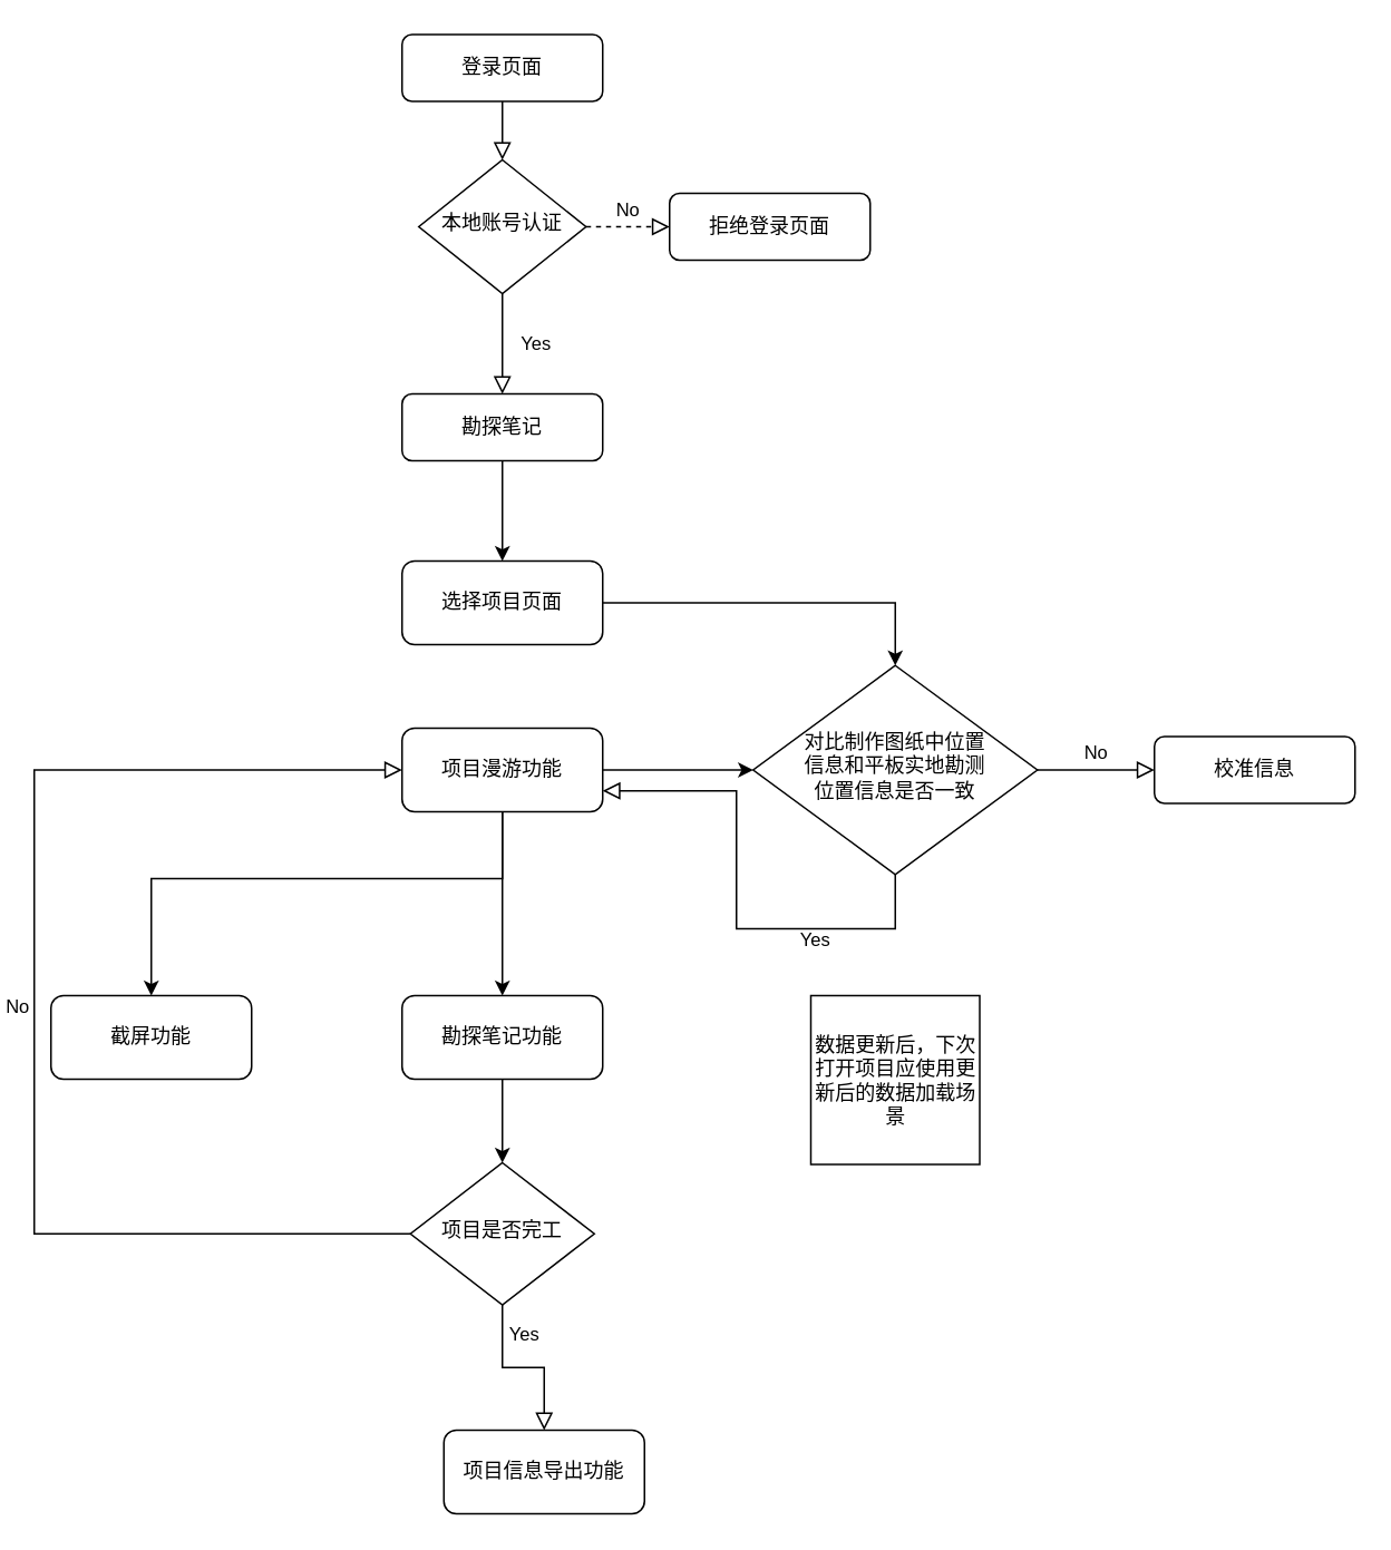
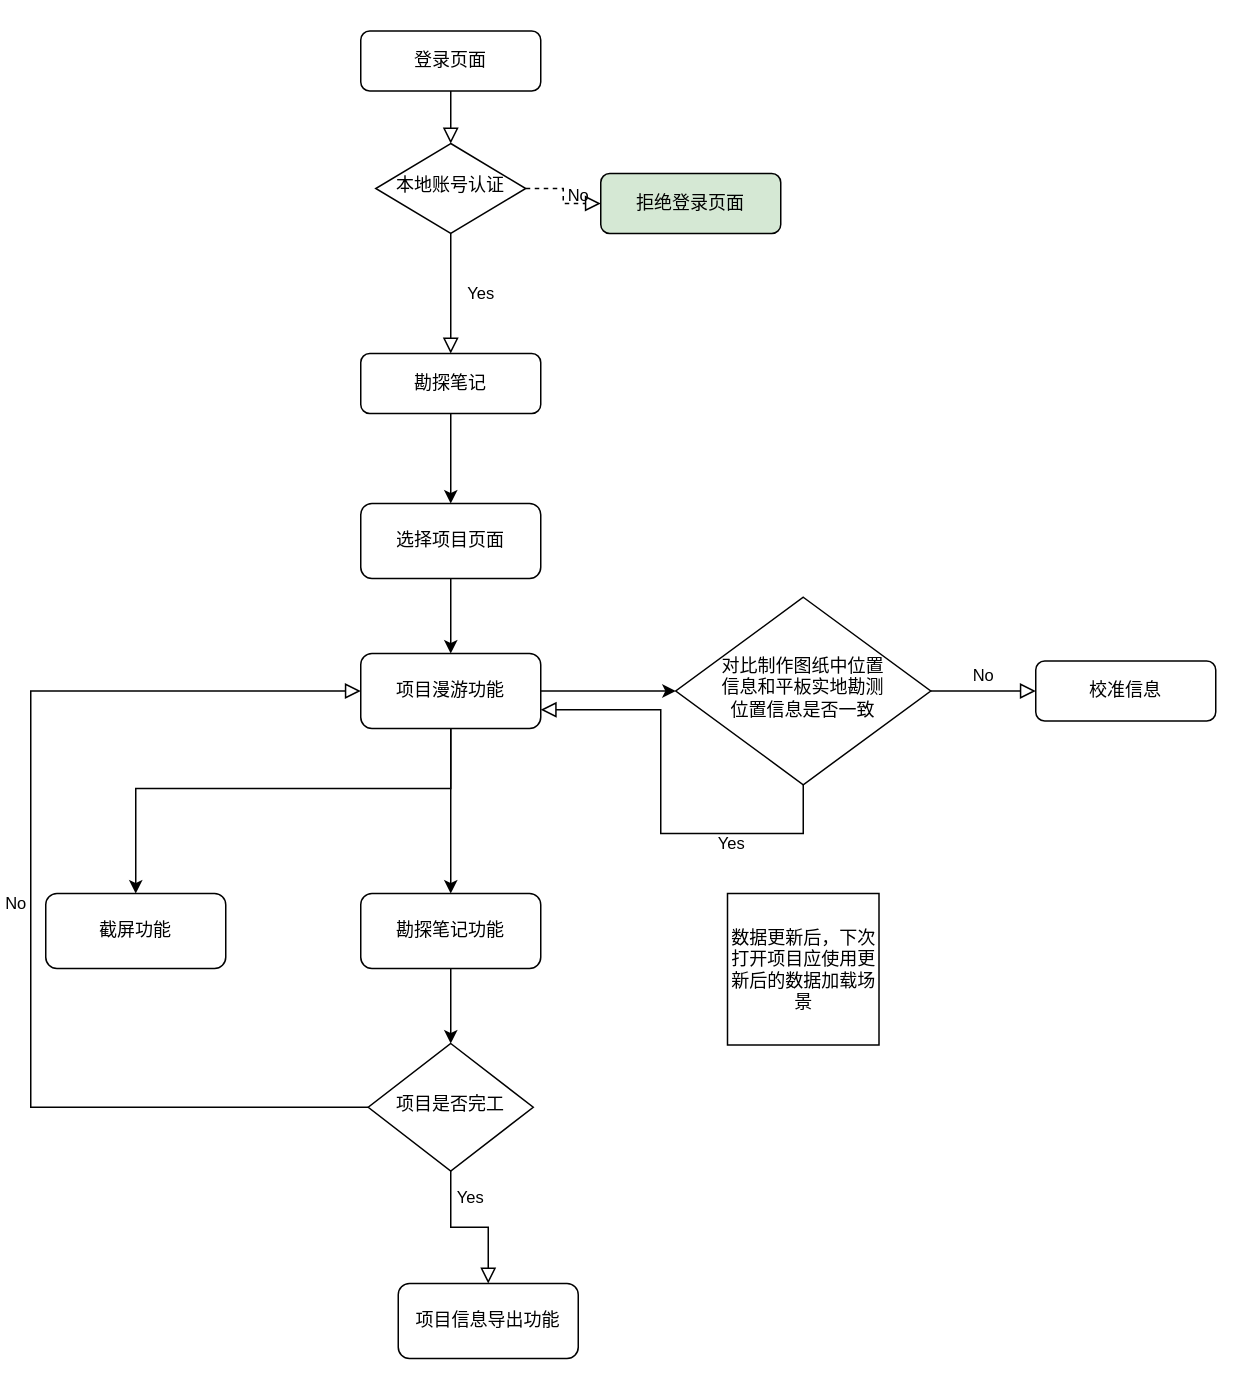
  <mxCell id="0" />
  <mxCell id="1" parent="0" />
  <mxCell id="2" value="" style="rounded=0;html=1;jettySize=auto;orthogonalLoop=1;fontSize=11;endArrow=block;endFill=0;endSize=8;strokeWidth=1;shadow=0;labelBackgroundColor=none;edgeStyle=orthogonalEdgeStyle;" parent="1" source="3" target="6" edge="1"><mxGeometry relative="1" as="geometry" /></mxCell>
  <mxCell id="3" value="登录页面" style="rounded=1;whiteSpace=wrap;html=1;fontSize=12;glass=0;strokeWidth=1;shadow=0;" parent="1" vertex="1"><mxGeometry x="240" y="20" width="120" height="40" as="geometry" /></mxCell>
  <mxCell id="4" value="Yes" style="rounded=0;html=1;jettySize=auto;orthogonalLoop=1;fontSize=11;endArrow=block;endFill=0;endSize=8;strokeWidth=1;shadow=0;labelBackgroundColor=none;edgeStyle=orthogonalEdgeStyle;entryX=0.5;entryY=0;entryDx=0;entryDy=0;" parent="1" source="6" target="9" edge="1"><mxGeometry y="20" relative="1" as="geometry"><mxPoint as="offset" /><mxPoint x="300" y="215" as="targetPoint" /></mxGeometry></mxCell>
  <mxCell id="5" value="No" style="edgeStyle=orthogonalEdgeStyle;rounded=0;html=1;jettySize=auto;orthogonalLoop=1;fontSize=11;endArrow=block;endFill=0;endSize=8;strokeWidth=1;shadow=0;labelBackgroundColor=none;dashed=1;" parent="1" source="6" target="7" edge="1"><mxGeometry y="10" relative="1" as="geometry"><mxPoint as="offset" /></mxGeometry></mxCell>
- <mxCell id="6" value="本地账号认证" style="rhombus;whiteSpace=wrap;html=1;shadow=0;fontFamily=Helvetica;fontSize=12;align=center;strokeWidth=1;spacing=6;spacingTop=-4;" parent="1" vertex="1"><mxGeometry x="250" y="95" width="100" height="80" as="geometry" /></mxCell>
- <mxCell id="7" value="拒绝登录页面" style="rounded=1;whiteSpace=wrap;html=1;fontSize=12;glass=0;strokeWidth=1;shadow=0;" parent="1" vertex="1"><mxGeometry x="400" y="115" width="120" height="40" as="geometry" /></mxCell>
+ <mxCell id="6" value="本地账号认证" style="rhombus;whiteSpace=wrap;html=1;shadow=0;fontFamily=Helvetica;fontSize=12;align=center;strokeWidth=1;spacing=6;spacingTop=-4;" parent="1" vertex="1"><mxGeometry x="250" y="95" width="100" height="60" as="geometry" /></mxCell>
+ <mxCell id="7" value="拒绝登录页面" style="rounded=1;whiteSpace=wrap;html=1;fontSize=12;glass=0;strokeWidth=1;shadow=0;fillColor=#d5e8d4;" parent="1" vertex="1"><mxGeometry x="400" y="115" width="120" height="40" as="geometry" /></mxCell>
  <mxCell id="8" value="" style="edgeStyle=orthogonalEdgeStyle;rounded=0;orthogonalLoop=1;jettySize=auto;html=1;" edge="1" parent="1" source="9" target="11"><mxGeometry relative="1" as="geometry" /></mxCell>
  <mxCell id="9" value="勘探笔记" style="rounded=1;whiteSpace=wrap;html=1;fontSize=12;glass=0;strokeWidth=1;shadow=0;" parent="1" vertex="1"><mxGeometry x="240" y="235" width="120" height="40" as="geometry" /></mxCell>
- <mxCell id="10" value="" style="edgeStyle=orthogonalEdgeStyle;rounded=0;orthogonalLoop=1;jettySize=auto;html=1;" edge="1" parent="1" source="11" target="16"><mxGeometry relative="1" as="geometry" /></mxCell>
+ <mxCell id="10" value="" style="edgeStyle=orthogonalEdgeStyle;rounded=0;orthogonalLoop=1;jettySize=auto;html=1;" edge="1" parent="1" source="11" target="15"><mxGeometry relative="1" as="geometry" /></mxCell>
  <mxCell id="11" value="选择项目页面" style="rounded=1;whiteSpace=wrap;html=1;fontSize=12;glass=0;strokeWidth=1;shadow=0;" vertex="1" parent="1"><mxGeometry x="240" y="335" width="120" height="50" as="geometry" /></mxCell>
  <mxCell id="12" value="" style="edgeStyle=orthogonalEdgeStyle;rounded=0;orthogonalLoop=1;jettySize=auto;html=1;entryX=0;entryY=0.5;entryDx=0;entryDy=0;" edge="1" parent="1" source="15" target="16"><mxGeometry relative="1" as="geometry"><mxPoint x="460" y="460" as="targetPoint" /></mxGeometry></mxCell>
  <mxCell id="13" value="" style="edgeStyle=orthogonalEdgeStyle;rounded=0;orthogonalLoop=1;jettySize=auto;html=1;entryX=0.5;entryY=0;entryDx=0;entryDy=0;" edge="1" parent="1" source="15" target="20"><mxGeometry relative="1" as="geometry"><Array as="points"><mxPoint x="300" y="525" /><mxPoint x="90" y="525" /></Array></mxGeometry></mxCell>
  <mxCell id="14" value="" style="edgeStyle=orthogonalEdgeStyle;rounded=0;orthogonalLoop=1;jettySize=auto;html=1;" edge="1" parent="1" source="15" target="22"><mxGeometry relative="1" as="geometry" /></mxCell>
  <mxCell id="15" value="项目漫游功能" style="rounded=1;whiteSpace=wrap;html=1;fontSize=12;glass=0;strokeWidth=1;shadow=0;" vertex="1" parent="1"><mxGeometry x="240" y="435" width="120" height="50" as="geometry" /></mxCell>
  <mxCell id="16" value="对比制作图纸中位置&lt;div&gt;信息&lt;span style=&quot;background-color: initial;&quot;&gt;和平板实地勘测&lt;/span&gt;&lt;/div&gt;&lt;div&gt;&lt;span style=&quot;background-color: initial;&quot;&gt;位置信息是否一致&lt;/span&gt;&lt;/div&gt;" style="rhombus;whiteSpace=wrap;html=1;shadow=0;fontFamily=Helvetica;fontSize=12;align=center;strokeWidth=1;spacing=6;spacingTop=-4;" vertex="1" parent="1"><mxGeometry x="450" y="397.5" width="170" height="125" as="geometry" /></mxCell>
  <mxCell id="17" value="Yes" style="rounded=0;html=1;jettySize=auto;orthogonalLoop=1;fontSize=11;endArrow=block;endFill=0;endSize=8;strokeWidth=1;shadow=0;labelBackgroundColor=none;edgeStyle=orthogonalEdgeStyle;exitX=0.5;exitY=1;exitDx=0;exitDy=0;entryX=1;entryY=0.75;entryDx=0;entryDy=0;" edge="1" parent="1" source="16" target="15"><mxGeometry x="-0.438" y="7" relative="1" as="geometry"><mxPoint as="offset" /><mxPoint x="480" y="655" as="sourcePoint" /><mxPoint x="440" y="605" as="targetPoint" /><Array as="points"><mxPoint x="535" y="555" /><mxPoint x="440" y="555" /><mxPoint x="440" y="473" /></Array></mxGeometry></mxCell>
  <mxCell id="18" value="校准信息" style="rounded=1;whiteSpace=wrap;html=1;fontSize=12;glass=0;strokeWidth=1;shadow=0;" vertex="1" parent="1"><mxGeometry x="690" y="440" width="120" height="40" as="geometry" /></mxCell>
  <mxCell id="19" value="No" style="edgeStyle=orthogonalEdgeStyle;rounded=0;html=1;jettySize=auto;orthogonalLoop=1;fontSize=11;endArrow=block;endFill=0;endSize=8;strokeWidth=1;shadow=0;labelBackgroundColor=none;exitX=1;exitY=0.5;exitDx=0;exitDy=0;entryX=0;entryY=0.5;entryDx=0;entryDy=0;" edge="1" parent="1" source="16" target="18"><mxGeometry y="10" relative="1" as="geometry"><mxPoint as="offset" /><mxPoint x="360" y="145" as="sourcePoint" /><mxPoint x="410" y="145" as="targetPoint" /></mxGeometry></mxCell>
  <mxCell id="20" value="截屏功能" style="rounded=1;whiteSpace=wrap;html=1;fontSize=12;glass=0;strokeWidth=1;shadow=0;" vertex="1" parent="1"><mxGeometry x="30" y="595" width="120" height="50" as="geometry" /></mxCell>
  <mxCell id="21" value="" style="edgeStyle=orthogonalEdgeStyle;rounded=0;orthogonalLoop=1;jettySize=auto;html=1;entryX=0.5;entryY=0;entryDx=0;entryDy=0;" edge="1" parent="1" source="22" target="24"><mxGeometry relative="1" as="geometry" /></mxCell>
  <mxCell id="22" value="勘探笔记功能" style="rounded=1;whiteSpace=wrap;html=1;fontSize=12;glass=0;strokeWidth=1;shadow=0;" vertex="1" parent="1"><mxGeometry x="240" y="595" width="120" height="50" as="geometry" /></mxCell>
  <mxCell id="23" value="项目信息导出功能" style="rounded=1;whiteSpace=wrap;html=1;fontSize=12;glass=0;strokeWidth=1;shadow=0;" vertex="1" parent="1"><mxGeometry x="265" y="855" width="120" height="50" as="geometry" /></mxCell>
  <mxCell id="24" value="项目是否完工" style="rhombus;whiteSpace=wrap;html=1;shadow=0;fontFamily=Helvetica;fontSize=12;align=center;strokeWidth=1;spacing=6;spacingTop=-4;" vertex="1" parent="1"><mxGeometry x="245" y="695" width="110" height="85" as="geometry" /></mxCell>
  <mxCell id="25" value="Yes" style="rounded=0;html=1;jettySize=auto;orthogonalLoop=1;fontSize=11;endArrow=block;endFill=0;endSize=8;strokeWidth=1;shadow=0;labelBackgroundColor=none;edgeStyle=orthogonalEdgeStyle;entryX=0.5;entryY=0;entryDx=0;entryDy=0;exitX=0.5;exitY=1;exitDx=0;exitDy=0;" edge="1" parent="1" source="24" target="23"><mxGeometry y="20" relative="1" as="geometry"><mxPoint as="offset" /><mxPoint x="310" y="185" as="sourcePoint" /><mxPoint x="310" y="245" as="targetPoint" /></mxGeometry></mxCell>
  <mxCell id="26" value="No" style="edgeStyle=orthogonalEdgeStyle;rounded=0;html=1;jettySize=auto;orthogonalLoop=1;fontSize=11;endArrow=block;endFill=0;endSize=8;strokeWidth=1;shadow=0;labelBackgroundColor=none;exitX=0;exitY=0.5;exitDx=0;exitDy=0;entryX=0;entryY=0.5;entryDx=0;entryDy=0;" edge="1" parent="1" source="24" target="15"><mxGeometry y="10" relative="1" as="geometry"><mxPoint as="offset" /><mxPoint x="360" y="145" as="sourcePoint" /><mxPoint x="410" y="145" as="targetPoint" /><Array as="points"><mxPoint x="20" y="738" /><mxPoint x="20" y="460" /></Array></mxGeometry></mxCell>
  <mxCell id="27" value="数据更新后，下次打开项目应使用更新后的数据加载场景" style="whiteSpace=wrap;html=1;aspect=fixed;" vertex="1" parent="1"><mxGeometry x="484.5" y="595" width="101" height="101" as="geometry" /></mxCell>
